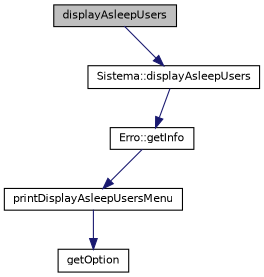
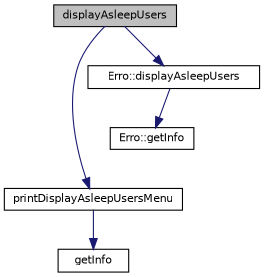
  digraph {
    rankdir=TB
    node [color=black fillcolor=white fontname=Helvetica fontsize=10 shape=record style=filled]
    edge [color=midnightblue fontname=Helvetica fontsize=10 labelfontname=Helvetica labelfontsize=10 style=solid]
    n1 [fillcolor=grey75 fontcolor=black height=0.2 label=displayAsleepUsers width=0.4]
    n2 [height=0.2 label=printDisplayAsleepUsersMenu width=0.4]
-   n3 [height=0.2 label="Sistema::displayAsleepUsers" width=0.4]
-   n4 [height=0.2 label=getOption width=0.4]
+   n3 [height=0.2 label="Erro::displayAsleepUsers" width=0.4]
+   n4 [height=0.2 label=getInfo width=0.4]
    n5 [height=0.2 label="Erro::getInfo" width=0.4]
-   n5 -> n2
+   n1 -> n2
    n1 -> n3
    n2 -> n4
    n3 -> n5
  }
